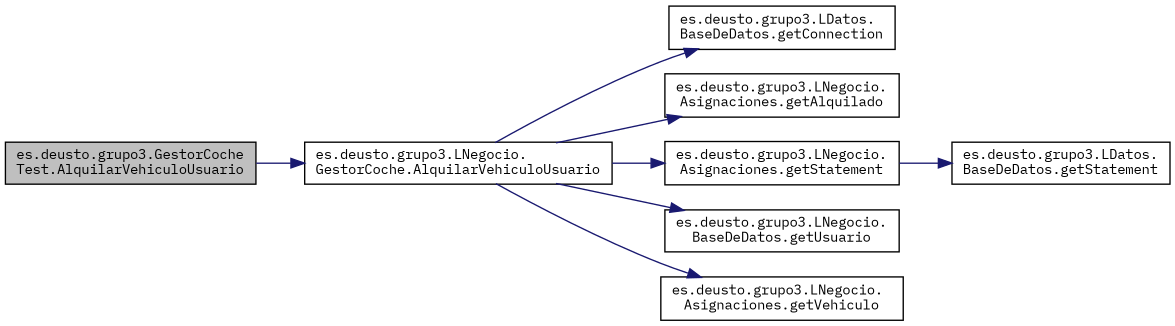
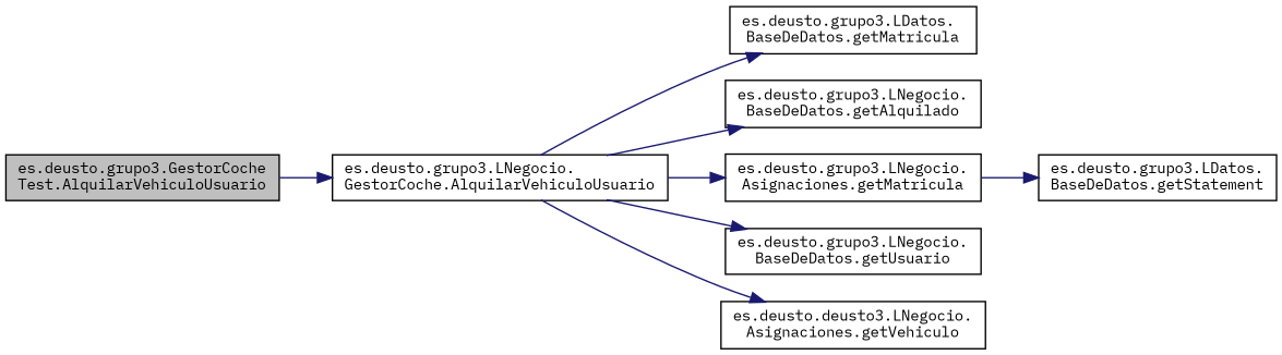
  digraph {
    fontname="IBM Plex Mono"
    rankdir=LR
    node [color=black fillcolor=white fontname="IBM Plex Mono" fontsize=10 shape=record style=filled]
    edge [color=midnightblue fontname="IBM Plex Mono" fontsize=10 labelfontname=Helvetica labelfontsize=10 style=solid]
    n1 [fillcolor=grey75 fontcolor=black height=0.2 label="es.deusto.grupo3.GestorCoche\lTest.AlquilarVehiculoUsuario" width=0.4]
    n2 [height=0.2 label="es.deusto.grupo3.LNegocio.\lGestorCoche.AlquilarVehiculoUsuario" width=0.4]
-   n3 [height=0.2 label="es.deusto.grupo3.LDatos.\lBaseDeDatos.getConnection" width=0.4]
-   n4 [height=0.2 label="es.deusto.grupo3.LNegocio.\lAsignaciones.getAlquilado" width=0.4]
-   n5 [height=0.2 label="es.deusto.grupo3.LNegocio.\lAsignaciones.getStatement" width=0.4]
+   n3 [height=0.2 label="es.deusto.grupo3.LDatos.\lBaseDeDatos.getMatricula" width=0.4]
+   n4 [height=0.2 label="es.deusto.grupo3.LNegocio.\lBaseDeDatos.getAlquilado" width=0.4]
+   n5 [height=0.2 label="es.deusto.grupo3.LNegocio.\lAsignaciones.getMatricula" width=0.4]
    n6 [height=0.2 label="es.deusto.grupo3.LNegocio.\lBaseDeDatos.getUsuario" width=0.4]
-   n7 [height=0.2 label="es.deusto.grupo3.LNegocio.\lAsignaciones.getVehiculo" width=0.4]
+   n7 [height=0.2 label="es.deusto.deusto3.LNegocio.\lAsignaciones.getVehiculo" width=0.4]
    n8 [height=0.2 label="es.deusto.grupo3.LDatos.\lBaseDeDatos.getStatement" width=0.4]
    n1 -> n2
    n2 -> n3
    n2 -> n4
    n2 -> n5
    n2 -> n6
    n2 -> n7
    n5 -> n8
  }
